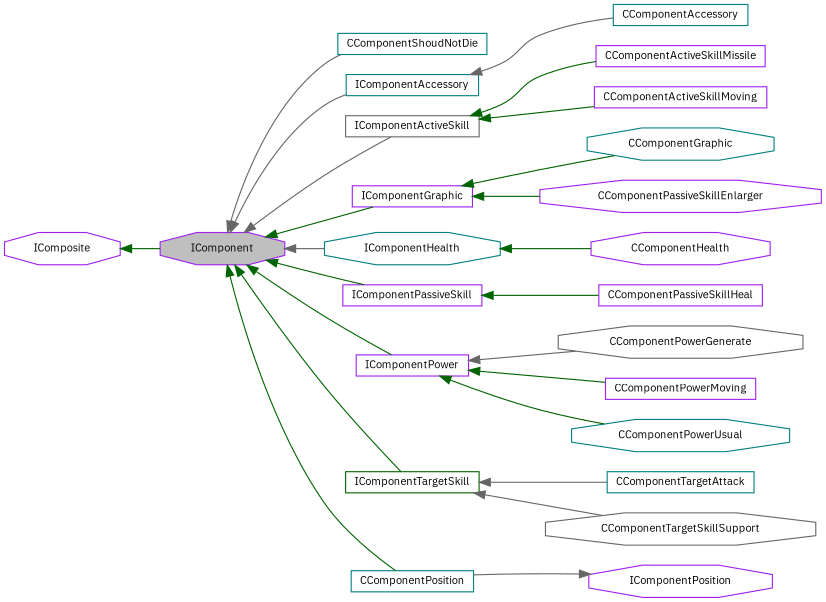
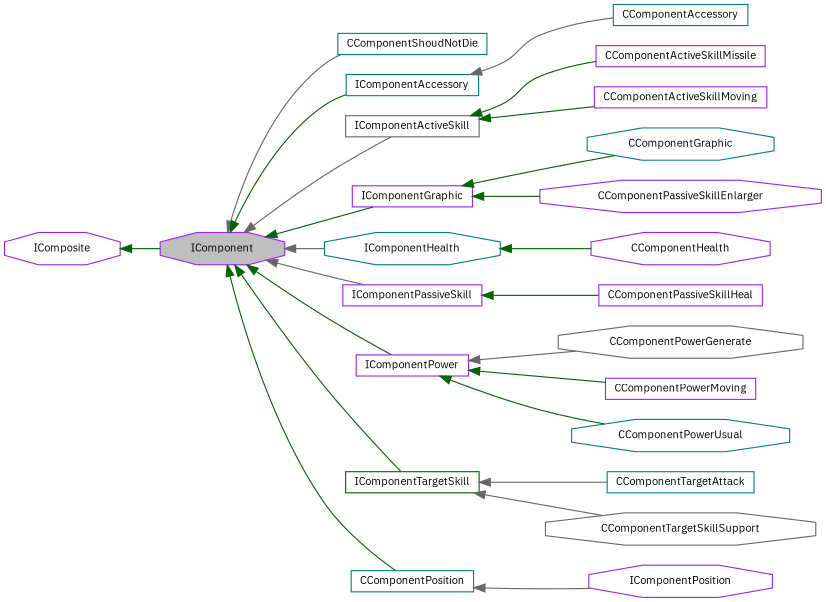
  digraph {
    fontname="IBM Plex Sans"
    rankdir=LR
    node [color=purple fillcolor=white fontname="IBM Plex Sans" fontsize=10 shape=box style=filled]
    edge [color=darkgreen dir=back fontname="IBM Plex Sans" fontsize=10 labelfontname=Helvetica labelfontsize=10 style=solid]
    n1 [fillcolor=grey75 fontcolor=black height=0.2 label=IComponent shape=octagon width=0.4]
    n2 [color=teal height=0.2 label=CComponentShoudNotDie width=0.4]
    n3 [color=teal height=0.2 label=IComponentAccessory width=0.4]
    n4 [color=gray40 height=0.2 label=IComponentActiveSkill width=0.4]
    n5 [height=0.2 label=IComponentGraphic width=0.4]
    n6 [color=teal height=0.2 label=IComponentHealth shape=octagon width=0.4]
    n7 [height=0.2 label=IComponentPassiveSkill width=0.4]
    n8 [height=0.2 label=IComponentPower width=0.4]
    n9 [color=darkgreen height=0.2 label=IComponentTargetSkill width=0.4]
    n10 [color=teal height=0.2 label=CComponentPosition width=0.4]
    n11 [color=teal height=0.2 label=CComponentAccessory width=0.4]
    n12 [height=0.2 label=CComponentActiveSkillMissile width=0.4]
    n13 [height=0.2 label=CComponentActiveSkillMoving width=0.4]
    n14 [color=teal height=0.2 label=CComponentGraphic shape=octagon width=0.4]
    n15 [height=0.2 label=CComponentPassiveSkillEnlarger shape=octagon width=0.4]
    n16 [height=0.2 label=CComponentHealth shape=octagon width=0.4]
    n17 [height=0.2 label=CComponentPassiveSkillHeal width=0.4]
    n18 [height=0.2 label=IComponentPosition shape=octagon width=0.4]
    n19 [color=gray40 height=0.2 label=CComponentPowerGenerate shape=octagon width=0.4]
    n20 [height=0.2 label=CComponentPowerMoving width=0.4]
    n21 [color=teal height=0.2 label=CComponentPowerUsual shape=octagon width=0.4]
    n22 [color=teal height=0.2 label=CComponentTargetAttack width=0.4]
    n23 [color=gray40 height=0.2 label=CComponentTargetSkillSupport shape=octagon width=0.4]
    n24 [height=0.2 label=IComposite shape=octagon width=0.4]
    n1 -> n2 [color=gray40]
-   n1 -> n3 [color=gray40]
+   n1 -> n3
    n1 -> n4 [color=gray40]
    n1 -> n5
    n1 -> n6 [color=gray40]
-   n1 -> n7
+   n1 -> n7 [color=gray40]
    n1 -> n8
    n1 -> n9
    n1 -> n10
    n3 -> n11 [color=gray40]
    n4 -> n12
    n4 -> n13
    n5 -> n14
    n5 -> n15
    n6 -> n16
    n7 -> n17
    n8 -> n19 [color=gray40]
    n8 -> n20
    n8 -> n21
    n9 -> n22 [color=gray40]
    n9 -> n23 [color=gray40]
-   n18 -> n10 [color=gray40]
+   n10 -> n18 [color=gray40]
    n24 -> n1
  }
